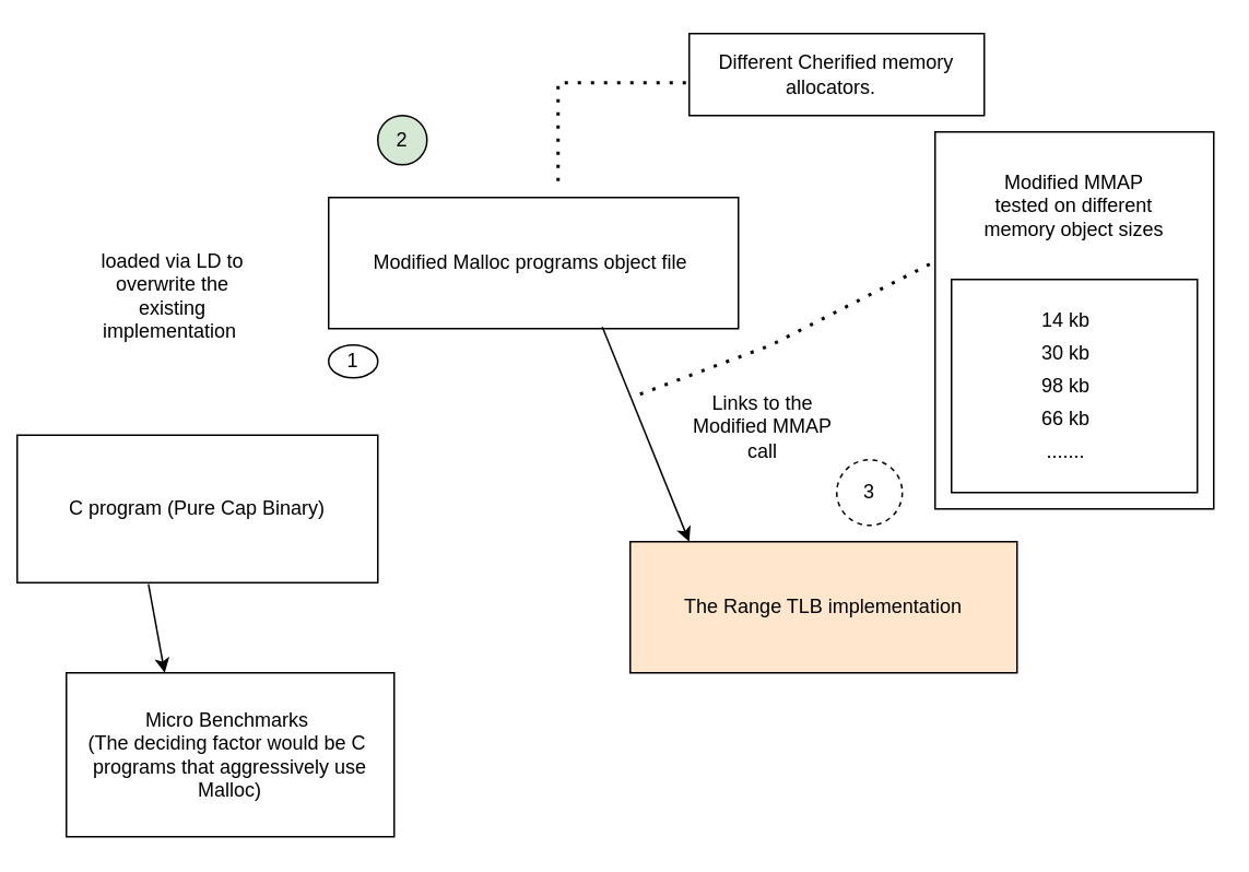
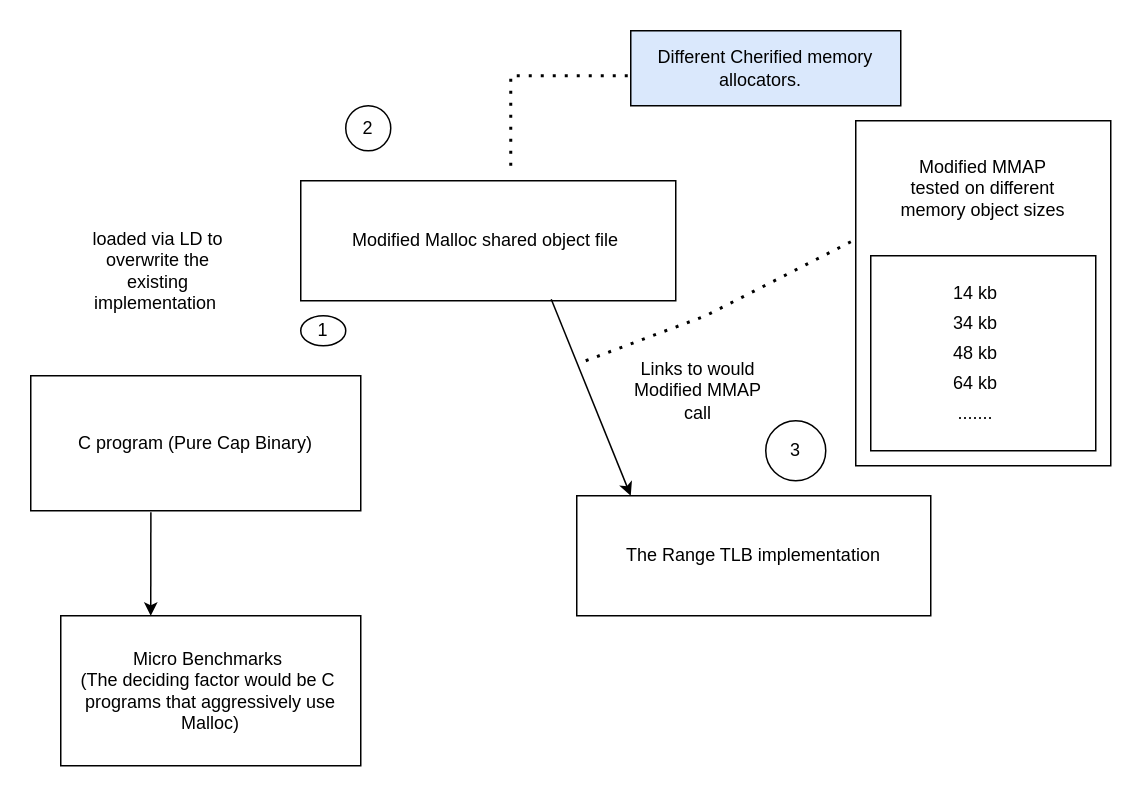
  <mxCell id="0" />
  <mxCell id="1" parent="0" />
- <mxCell id="2" value="C program (Pure Cap Binary)" style="rounded=0;whiteSpace=wrap;html=1;" parent="1" vertex="1"><mxGeometry x="10" y="265" width="220" height="90" as="geometry" /></mxCell>
- <mxCell id="3" value="Modified Malloc programs object file&amp;nbsp;" style="rounded=0;whiteSpace=wrap;html=1;" parent="1" vertex="1"><mxGeometry x="200" y="120" width="250" height="80" as="geometry" /></mxCell>
+ <mxCell id="2" value="C program (Pure Cap Binary)" style="rounded=0;whiteSpace=wrap;html=1;" parent="1" vertex="1"><mxGeometry x="20" y="250" width="220" height="90" as="geometry" /></mxCell>
+ <mxCell id="3" value="Modified Malloc shared object file&amp;nbsp;" style="rounded=0;whiteSpace=wrap;html=1;" parent="1" vertex="1"><mxGeometry x="200" y="120" width="250" height="80" as="geometry" /></mxCell>
  <mxCell id="4" value="loaded via LD to overwrite the existing implementation&amp;nbsp;" style="text;html=1;strokeColor=none;fillColor=none;align=center;verticalAlign=middle;whiteSpace=wrap;rounded=0;" parent="1" vertex="1"><mxGeometry x="50" y="150" width="110" height="60" as="geometry" /></mxCell>
  <mxCell id="5" value="" style="endArrow=classic;html=1;rounded=0;exitX=0.668;exitY=0.988;exitDx=0;exitDy=0;exitPerimeter=0;" parent="1" source="3" edge="1"><mxGeometry width="50" height="50" relative="1" as="geometry"><mxPoint x="230" y="320" as="sourcePoint" /><mxPoint x="420" y="330" as="targetPoint" /></mxGeometry></mxCell>
- <mxCell id="6" value="Links to the Modified MMAP call" style="text;html=1;strokeColor=none;fillColor=none;align=center;verticalAlign=middle;whiteSpace=wrap;rounded=0;" parent="1" vertex="1"><mxGeometry x="420" y="230" width="90" height="60" as="geometry" /></mxCell>
- <mxCell id="7" value="The Range TLB implementation" style="rounded=0;whiteSpace=wrap;html=1;fillColor=#ffe6cc;" parent="1" vertex="1"><mxGeometry x="384" y="330" width="236" height="80" as="geometry" /></mxCell>
+ <mxCell id="6" value="Links to would Modified MMAP call" style="text;html=1;strokeColor=none;fillColor=none;align=center;verticalAlign=middle;whiteSpace=wrap;rounded=0;" parent="1" vertex="1"><mxGeometry x="420" y="230" width="90" height="60" as="geometry" /></mxCell>
+ <mxCell id="7" value="The Range TLB implementation" style="rounded=0;whiteSpace=wrap;html=1;" parent="1" vertex="1"><mxGeometry x="384" y="330" width="236" height="80" as="geometry" /></mxCell>
  <mxCell id="8" value="" style="rounded=0;whiteSpace=wrap;html=1;" parent="1" vertex="1"><mxGeometry x="570" y="80" width="170" height="230" as="geometry" /></mxCell>
  <mxCell id="9" value="Modified MMAP tested on different memory object sizes" style="text;html=1;strokeColor=none;fillColor=none;align=center;verticalAlign=middle;whiteSpace=wrap;rounded=0;" parent="1" vertex="1"><mxGeometry x="595" y="110" width="120" height="30" as="geometry" /></mxCell>
  <mxCell id="10" value="" style="rounded=0;whiteSpace=wrap;html=1;" parent="1" vertex="1"><mxGeometry x="580" y="170" width="150" height="130" as="geometry" /></mxCell>
  <mxCell id="11" value="14 kb" style="text;html=1;strokeColor=none;fillColor=none;align=center;verticalAlign=middle;whiteSpace=wrap;rounded=0;" parent="1" vertex="1"><mxGeometry x="620" y="180" width="60" height="30" as="geometry" /></mxCell>
- <mxCell id="12" value="30 kb" style="text;html=1;strokeColor=none;fillColor=none;align=center;verticalAlign=middle;whiteSpace=wrap;rounded=0;" parent="1" vertex="1"><mxGeometry x="620" y="200" width="60" height="30" as="geometry" /></mxCell>
- <mxCell id="13" value="98 kb" style="text;html=1;strokeColor=none;fillColor=none;align=center;verticalAlign=middle;whiteSpace=wrap;rounded=0;" parent="1" vertex="1"><mxGeometry x="620" y="220" width="60" height="30" as="geometry" /></mxCell>
- <mxCell id="14" value="66 kb" style="text;html=1;strokeColor=none;fillColor=none;align=center;verticalAlign=middle;whiteSpace=wrap;rounded=0;" parent="1" vertex="1"><mxGeometry x="620" y="240" width="60" height="30" as="geometry" /></mxCell>
+ <mxCell id="12" value="34 kb" style="text;html=1;strokeColor=none;fillColor=none;align=center;verticalAlign=middle;whiteSpace=wrap;rounded=0;" parent="1" vertex="1"><mxGeometry x="620" y="200" width="60" height="30" as="geometry" /></mxCell>
+ <mxCell id="13" value="48 kb" style="text;html=1;strokeColor=none;fillColor=none;align=center;verticalAlign=middle;whiteSpace=wrap;rounded=0;" parent="1" vertex="1"><mxGeometry x="620" y="220" width="60" height="30" as="geometry" /></mxCell>
+ <mxCell id="14" value="64 kb" style="text;html=1;strokeColor=none;fillColor=none;align=center;verticalAlign=middle;whiteSpace=wrap;rounded=0;" parent="1" vertex="1"><mxGeometry x="620" y="240" width="60" height="30" as="geometry" /></mxCell>
  <mxCell id="15" value="" style="endArrow=none;dashed=1;html=1;dashPattern=1 3;strokeWidth=2;rounded=0;entryX=0.012;entryY=0.339;entryDx=0;entryDy=0;entryPerimeter=0;" parent="1" target="8" edge="1"><mxGeometry width="50" height="50" relative="1" as="geometry"><mxPoint x="390" y="240" as="sourcePoint" /><mxPoint x="560" y="160" as="targetPoint" /><Array as="points"><mxPoint x="470" y="210" /></Array></mxGeometry></mxCell>
  <mxCell id="16" value="......." style="text;html=1;strokeColor=none;fillColor=none;align=center;verticalAlign=middle;whiteSpace=wrap;rounded=0;" parent="1" vertex="1"><mxGeometry x="620" y="260" width="60" height="30" as="geometry" /></mxCell>
  <mxCell id="17" value="" style="endArrow=classic;html=1;rounded=0;exitX=0.364;exitY=1.011;exitDx=0;exitDy=0;exitPerimeter=0;" parent="1" source="2" edge="1"><mxGeometry width="50" height="50" relative="1" as="geometry"><mxPoint x="350" y="280" as="sourcePoint" /><mxPoint x="100" y="410" as="targetPoint" /></mxGeometry></mxCell>
  <mxCell id="18" value="Micro Benchmarks&amp;nbsp;&lt;br&gt;(The deciding factor would be C&amp;nbsp;&lt;br&gt;programs that aggressively use Malloc)" style="rounded=0;whiteSpace=wrap;html=1;" parent="1" vertex="1"><mxGeometry x="40" y="410" width="200" height="100" as="geometry" /></mxCell>
  <mxCell id="19" value="" style="endArrow=none;dashed=1;html=1;dashPattern=1 3;strokeWidth=2;rounded=0;" parent="1" edge="1"><mxGeometry width="50" height="50" relative="1" as="geometry"><mxPoint x="340" y="110" as="sourcePoint" /><mxPoint x="420" y="50" as="targetPoint" /><Array as="points"><mxPoint x="340" y="50" /></Array></mxGeometry></mxCell>
- <mxCell id="20" value="Different Cherified memory allocators. &amp;nbsp;" style="rounded=0;whiteSpace=wrap;html=1;" parent="1" vertex="1"><mxGeometry x="420" y="20" width="180" height="50" as="geometry" /></mxCell>
+ <mxCell id="20" value="Different Cherified memory allocators. &amp;nbsp;" style="rounded=0;whiteSpace=wrap;html=1;fillColor=#dae8fc;" parent="1" vertex="1"><mxGeometry x="420" y="20" width="180" height="50" as="geometry" /></mxCell>
  <mxCell id="21" value="1" style="ellipse;whiteSpace=wrap;html=1;aspect=fixed;" parent="1" vertex="1"><mxGeometry x="200" y="210" width="30" height="20" as="geometry" /></mxCell>
- <mxCell id="22" value="2" style="ellipse;whiteSpace=wrap;html=1;aspect=fixed;fillColor=#d5e8d4;" parent="1" vertex="1"><mxGeometry x="230" y="70" width="30" height="30" as="geometry" /></mxCell>
- <mxCell id="23" value="3" style="ellipse;whiteSpace=wrap;html=1;aspect=fixed;dashed=1;" parent="1" vertex="1"><mxGeometry x="510" y="280" width="40" height="40" as="geometry" /></mxCell>
+ <mxCell id="22" value="2" style="ellipse;whiteSpace=wrap;html=1;aspect=fixed;" parent="1" vertex="1"><mxGeometry x="230" y="70" width="30" height="30" as="geometry" /></mxCell>
+ <mxCell id="23" value="3" style="ellipse;whiteSpace=wrap;html=1;aspect=fixed;" parent="1" vertex="1"><mxGeometry x="510" y="280" width="40" height="40" as="geometry" /></mxCell>
